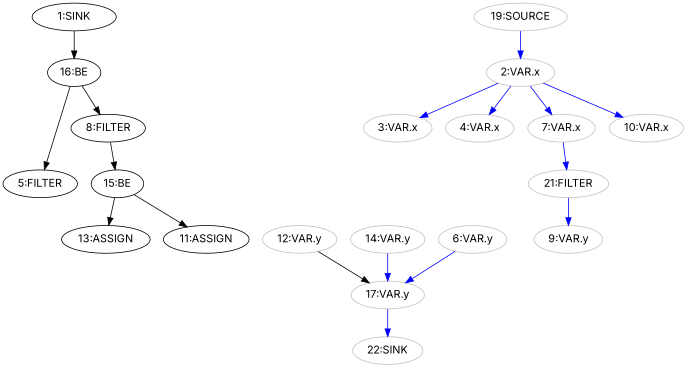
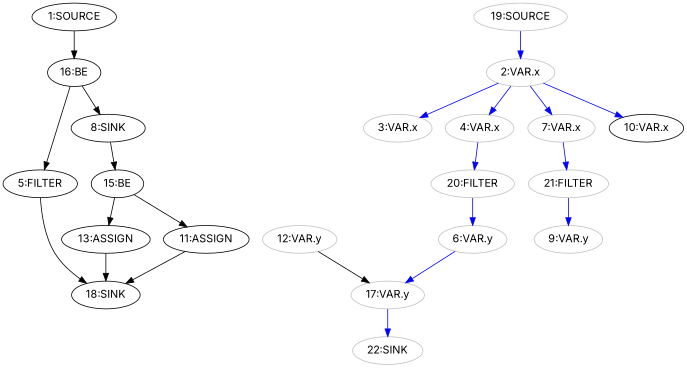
  digraph {
    fontname=Inter
    node [fontname=Inter color=grey]
    edge [color=blue fontname=Inter]
    n1 [label="13:ASSIGN" color=""]
+   n2 [label="18:SINK" color=""]
    n3 [label="11:ASSIGN" color=""]
    n4 [label="16:BE" color=""]
    n5 [label="5:FILTER" color=""]
-   n6 [label="8:FILTER" color=""]
+   n6 [label="8:SINK" color=""]
    n7 [label="15:BE" color=""]
-   n8 [label="1:SINK" color=""]
+   n8 [label="1:SOURCE" color=""]
    n9 [label="2:VAR.x"]
    n10 [label="3:VAR.x"]
    n11 [label="4:VAR.x"]
    n12 [label="7:VAR.x"]
-   n13 [label="10:VAR.x"]
+   n13 [color=black label="10:VAR.x"]
+   n14 [label="20:FILTER"]
    n15 [label="21:FILTER"]
    n16 [label="6:VAR.y"]
    n17 [label="17:VAR.y"]
    n18 [label="22:SINK"]
    n19 [label="9:VAR.y"]
    n20 [label="12:VAR.y"]
-   n21 [label="14:VAR.y"]
    n22 [label="19:SOURCE"]
+   n1 -> n2 [color=black]
+   n3 -> n2 [color=black]
    n4 -> n5 [color=black]
    n4 -> n6 [color=black]
+   n5 -> n2 [color=black]
    n6 -> n7 [color=black]
    n7 -> n1 [color=black]
    n7 -> n3 [color=black]
    n8 -> n4 [color=black]
    n9 -> n10
    n9 -> n11
    n9 -> n12
    n9 -> n13
+   n11 -> n14
    n12 -> n15
+   n14 -> n16
    n15 -> n19
    n16 -> n17
    n17 -> n18
    n20 -> n17 [color=black]
-   n21 -> n17
    n22 -> n9
  }
